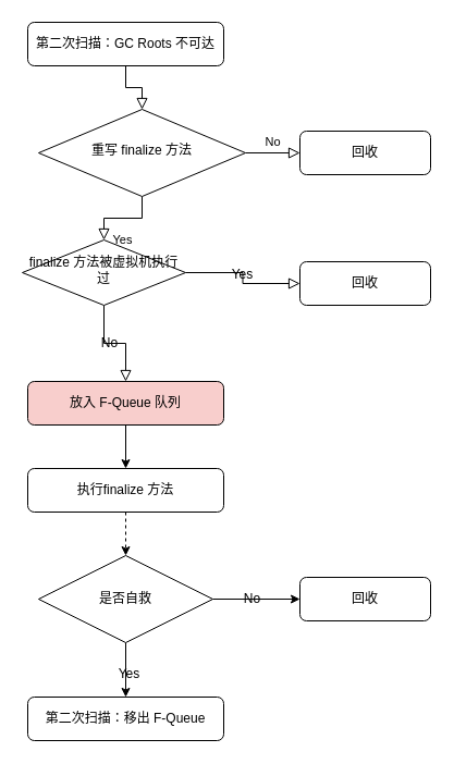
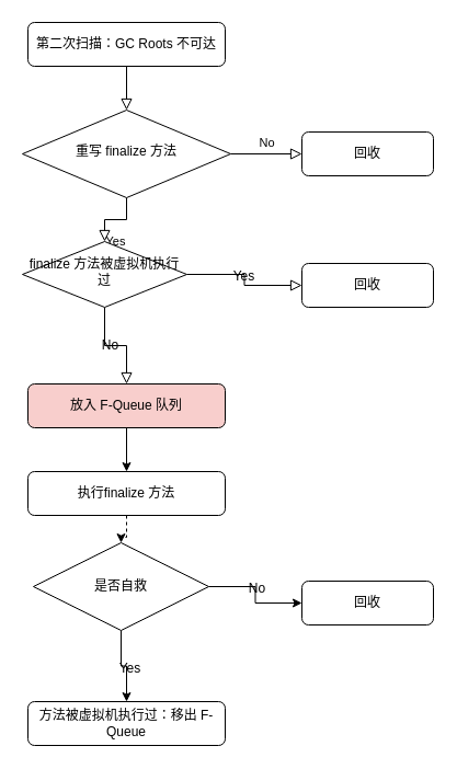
  <mxCell id="0" />
  <mxCell id="1" parent="0" />
  <mxCell id="2" value="" style="rounded=0;html=1;jettySize=auto;orthogonalLoop=1;fontSize=11;endArrow=block;endFill=0;endSize=8;strokeWidth=1;shadow=0;labelBackgroundColor=none;edgeStyle=orthogonalEdgeStyle;labelBorderColor=none;" parent="1" source="3" target="6" edge="1"><mxGeometry relative="1" as="geometry" /></mxCell>
  <mxCell id="3" value="第二次扫描：GC Roots 不可达" style="rounded=1;whiteSpace=wrap;html=1;fontSize=12;glass=0;strokeWidth=1;shadow=0;labelBorderColor=none;labelBackgroundColor=none;" parent="1" vertex="1"><mxGeometry x="25" y="20" width="180" height="40" as="geometry" /></mxCell>
  <mxCell id="4" value="Yes" style="rounded=0;html=1;jettySize=auto;orthogonalLoop=1;fontSize=11;endArrow=block;endFill=0;endSize=8;strokeWidth=1;shadow=0;labelBackgroundColor=none;edgeStyle=orthogonalEdgeStyle;labelBorderColor=none;" parent="1" source="6" target="12" edge="1"><mxGeometry y="20" relative="1" as="geometry"><mxPoint as="offset" /></mxGeometry></mxCell>
  <mxCell id="5" value="No" style="edgeStyle=orthogonalEdgeStyle;rounded=0;html=1;jettySize=auto;orthogonalLoop=1;fontSize=11;endArrow=block;endFill=0;endSize=8;strokeWidth=1;shadow=0;labelBackgroundColor=none;labelBorderColor=none;" parent="1" source="6" target="7" edge="1"><mxGeometry y="10" relative="1" as="geometry"><mxPoint as="offset" /></mxGeometry></mxCell>
- <mxCell id="6" value="重写 finalize 方法" style="rhombus;whiteSpace=wrap;html=1;shadow=0;fontFamily=Helvetica;fontSize=12;align=center;strokeWidth=1;spacing=6;spacingTop=-4;labelBorderColor=none;labelBackgroundColor=none;" parent="1" vertex="1"><mxGeometry x="35" y="100" width="190" height="80" as="geometry" /></mxCell>
+ <mxCell id="6" value="重写 finalize 方法" style="rhombus;whiteSpace=wrap;html=1;shadow=0;fontFamily=Helvetica;fontSize=12;align=center;strokeWidth=1;spacing=6;spacingTop=-4;labelBorderColor=none;labelBackgroundColor=none;" parent="1" vertex="1"><mxGeometry x="20" y="100" width="190" height="80" as="geometry" /></mxCell>
  <mxCell id="7" value="回收" style="rounded=1;whiteSpace=wrap;html=1;fontSize=12;glass=0;strokeWidth=1;shadow=0;labelBorderColor=none;labelBackgroundColor=none;" parent="1" vertex="1"><mxGeometry x="275" y="120" width="120" height="40" as="geometry" /></mxCell>
  <mxCell id="8" value="" style="rounded=0;html=1;jettySize=auto;orthogonalLoop=1;fontSize=11;endArrow=block;endFill=0;endSize=8;strokeWidth=1;shadow=0;labelBackgroundColor=none;edgeStyle=orthogonalEdgeStyle;labelBorderColor=none;" parent="1" source="12" target="14" edge="1"><mxGeometry x="0.333" y="20" relative="1" as="geometry"><mxPoint as="offset" /></mxGeometry></mxCell>
  <mxCell id="9" value="No" style="text;html=1;align=center;verticalAlign=middle;resizable=0;points=[];labelBackgroundColor=none;labelBorderColor=none;" parent="8" vertex="1" connectable="0"><mxGeometry x="-0.133" y="1" relative="1" as="geometry"><mxPoint as="offset" /></mxGeometry></mxCell>
  <mxCell id="10" value="" style="edgeStyle=orthogonalEdgeStyle;rounded=0;html=1;jettySize=auto;orthogonalLoop=1;fontSize=11;endArrow=block;endFill=0;endSize=8;strokeWidth=1;shadow=0;labelBackgroundColor=none;labelBorderColor=none;" parent="1" source="12" target="17" edge="1"><mxGeometry y="10" relative="1" as="geometry"><mxPoint as="offset" /></mxGeometry></mxCell>
  <mxCell id="11" value="Yes" style="text;html=1;align=center;verticalAlign=middle;resizable=0;points=[];labelBackgroundColor=none;labelBorderColor=none;" parent="10" vertex="1" connectable="0"><mxGeometry x="-0.117" y="-1" relative="1" as="geometry"><mxPoint as="offset" /></mxGeometry></mxCell>
  <mxCell id="12" value="finalize 方法被虚拟机执行过" style="rhombus;whiteSpace=wrap;html=1;shadow=0;fontFamily=Helvetica;fontSize=12;align=center;strokeWidth=1;spacing=6;spacingTop=-4;labelBorderColor=none;labelBackgroundColor=none;" parent="1" vertex="1"><mxGeometry x="20" y="220" width="150" height="60" as="geometry" /></mxCell>
  <mxCell id="13" value="" style="edgeStyle=orthogonalEdgeStyle;rounded=0;orthogonalLoop=1;jettySize=auto;html=1;labelBorderColor=none;labelBackgroundColor=none;" parent="1" source="14" target="16" edge="1"><mxGeometry relative="1" as="geometry" /></mxCell>
  <mxCell id="14" value="放入 F-Queue 队列" style="rounded=1;whiteSpace=wrap;html=1;fontSize=12;glass=0;strokeWidth=1;shadow=0;labelBorderColor=none;labelBackgroundColor=none;fillColor=#f8cecc;" parent="1" vertex="1"><mxGeometry x="25" y="350" width="180" height="40" as="geometry" /></mxCell>
  <mxCell id="15" value="" style="edgeStyle=orthogonalEdgeStyle;rounded=0;orthogonalLoop=1;jettySize=auto;html=1;entryX=0.5;entryY=0;entryDx=0;entryDy=0;entryPerimeter=0;labelBorderColor=none;labelBackgroundColor=none;dashed=1;" parent="1" source="16" target="22" edge="1"><mxGeometry relative="1" as="geometry"><mxPoint x="115" y="620" as="targetPoint" /></mxGeometry></mxCell>
  <mxCell id="16" value="执行finalize 方法" style="rounded=1;whiteSpace=wrap;html=1;fontSize=12;glass=0;strokeWidth=1;shadow=0;labelBorderColor=none;labelBackgroundColor=none;" parent="1" vertex="1"><mxGeometry x="25" y="430" width="180" height="40" as="geometry" /></mxCell>
  <mxCell id="17" value="回收" style="rounded=1;whiteSpace=wrap;html=1;fontSize=12;glass=0;strokeWidth=1;shadow=0;labelBorderColor=none;labelBackgroundColor=none;" parent="1" vertex="1"><mxGeometry x="275" y="240" width="120" height="40" as="geometry" /></mxCell>
  <mxCell id="18" value="" style="edgeStyle=orthogonalEdgeStyle;rounded=0;orthogonalLoop=1;jettySize=auto;html=1;entryX=0.5;entryY=0;entryDx=0;entryDy=0;labelBorderColor=none;labelBackgroundColor=none;" parent="1" source="22" target="23" edge="1"><mxGeometry relative="1" as="geometry"><mxPoint x="115" y="660" as="targetPoint" /></mxGeometry></mxCell>
  <mxCell id="19" value="Yes" style="text;html=1;align=center;verticalAlign=middle;resizable=0;points=[];labelBackgroundColor=none;labelBorderColor=none;" parent="18" vertex="1" connectable="0"><mxGeometry x="0.1" y="2" relative="1" as="geometry"><mxPoint as="offset" /></mxGeometry></mxCell>
  <mxCell id="20" value="" style="edgeStyle=orthogonalEdgeStyle;rounded=0;orthogonalLoop=1;jettySize=auto;html=1;entryX=0;entryY=0.5;entryDx=0;entryDy=0;labelBorderColor=none;labelBackgroundColor=none;" parent="1" source="22" target="24" edge="1"><mxGeometry relative="1" as="geometry"><mxPoint x="258" y="555" as="targetPoint" /></mxGeometry></mxCell>
  <mxCell id="21" value="No" style="text;html=1;align=center;verticalAlign=middle;resizable=0;points=[];labelBackgroundColor=none;labelBorderColor=none;" parent="20" vertex="1" connectable="0"><mxGeometry x="-0.125" y="1" relative="1" as="geometry"><mxPoint as="offset" /></mxGeometry></mxCell>
- <mxCell id="22" value="是否自救" style="strokeWidth=1;html=1;shape=mxgraph.flowchart.decision;whiteSpace=wrap;labelBorderColor=none;labelBackgroundColor=none;" parent="1" vertex="1"><mxGeometry x="35" y="510" width="160" height="80" as="geometry" /></mxCell>
- <mxCell id="23" value="第二次扫描：移出 F-Queue" style="rounded=1;whiteSpace=wrap;html=1;fontSize=12;glass=0;strokeWidth=1;shadow=0;labelBorderColor=none;labelBackgroundColor=none;" parent="1" vertex="1"><mxGeometry x="25" y="640" width="180" height="40" as="geometry" /></mxCell>
+ <mxCell id="22" value="是否自救" style="strokeWidth=1;html=1;shape=mxgraph.flowchart.decision;whiteSpace=wrap;labelBorderColor=none;labelBackgroundColor=none;" parent="1" vertex="1"><mxGeometry x="30" y="495" width="160" height="80" as="geometry" /></mxCell>
+ <mxCell id="23" value="方法被虚拟机执行过：移出 F-Queue" style="rounded=1;whiteSpace=wrap;html=1;fontSize=12;glass=0;strokeWidth=1;shadow=0;labelBorderColor=none;labelBackgroundColor=none;" parent="1" vertex="1"><mxGeometry x="25" y="640" width="180" height="40" as="geometry" /></mxCell>
  <mxCell id="24" value="回收" style="rounded=1;whiteSpace=wrap;html=1;fontSize=12;glass=0;strokeWidth=1;shadow=0;labelBorderColor=none;labelBackgroundColor=none;" parent="1" vertex="1"><mxGeometry x="275" y="530" width="120" height="40" as="geometry" /></mxCell>
